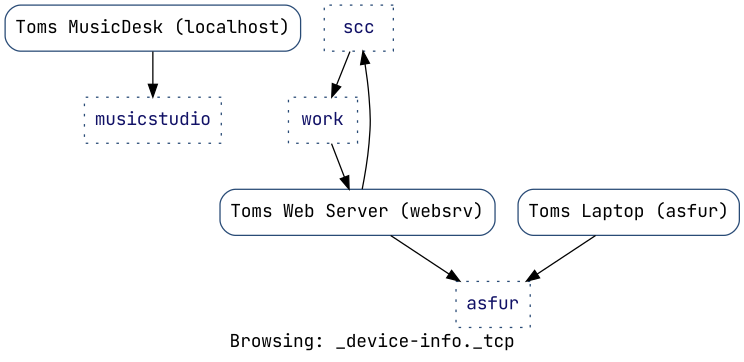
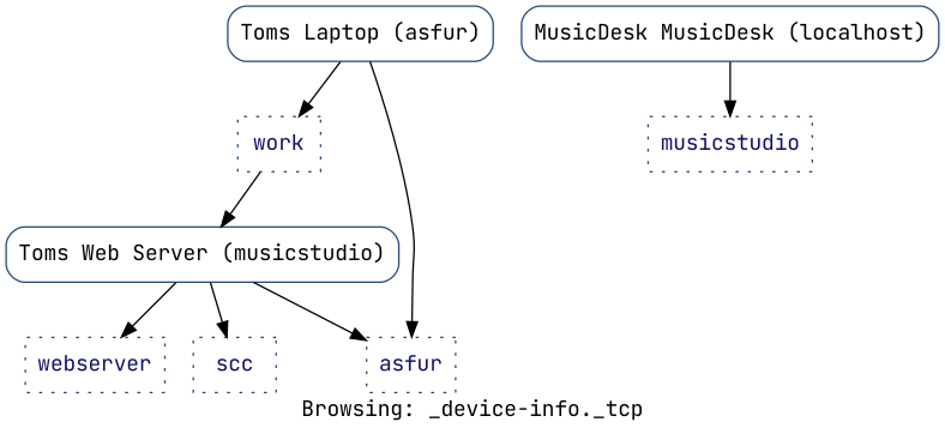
  digraph {
    fontname="JetBrains Mono"
    label="Browsing: _device-info._tcp"
    rankdir=TB
    node [color="#294b76" fillcolor="#116611" fontcolor="#111166" fontname="JetBrains Mono" shape=box style=dotted]
    edge [fontname="JetBrains Mono"]
+   n1 [height=0.50 label=webserver width=0.89]
    n2 [height=0.50 label=musicstudio width=1.00]
    n3 [height=0.50 label=scc width=0.75]
    n4 [height=0.50 label=work width=0.75]
-   n5 [height=0.50 label="Toms Web Server (websrv)" style=rounded width=1.94 fillcolor="" fontcolor=""]
+   n5 [height=0.50 label="Toms Web Server (musicstudio)" style=rounded width=1.94 fillcolor="" fontcolor=""]
    n6 [height=0.50 label=asfur width=0.75]
    n7 [height=0.50 label="Toms Laptop (asfur)" style=rounded width=1.53 fillcolor="" fontcolor=""]
-   n8 [height=0.50 label="Toms MusicDesk (localhost)" style=rounded width=2.00 fillcolor="" fontcolor=""]
+   n8 [height=0.50 label="MusicDesk MusicDesk (localhost)" style=rounded width=2.00 fillcolor="" fontcolor=""]
    n4 -> n5
+   n5 -> n1
    n5 -> n3
    n5 -> n6
-   n3 -> n4
+   n7 -> n4
    n7 -> n6
    n8 -> n2
  }
